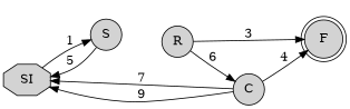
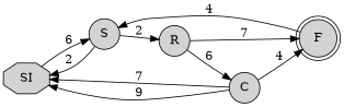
  digraph {
    fontname="DejaVu Serif"
    rankdir=LR
    node [fillcolor=lightgrey fontname="DejaVu Serif" shape=circle style=filled]
    edge [fontname="DejaVu Serif"]
    SI [shape=octagon]
    S
    R
    F [shape=doublecircle]
    C
-   SI -> S [label=1]
-   S -> SI [label=5]
-   R -> F [label=3]
+   SI -> S [label=6]
+   S -> SI [label=2]
+   S -> R [label=2]
+   R -> F [label=7]
    R -> C [label=6]
+   F -> S [label=4]
    C -> SI [label=7]
    C -> SI [label=9]
    C -> F [label=4]
  }
